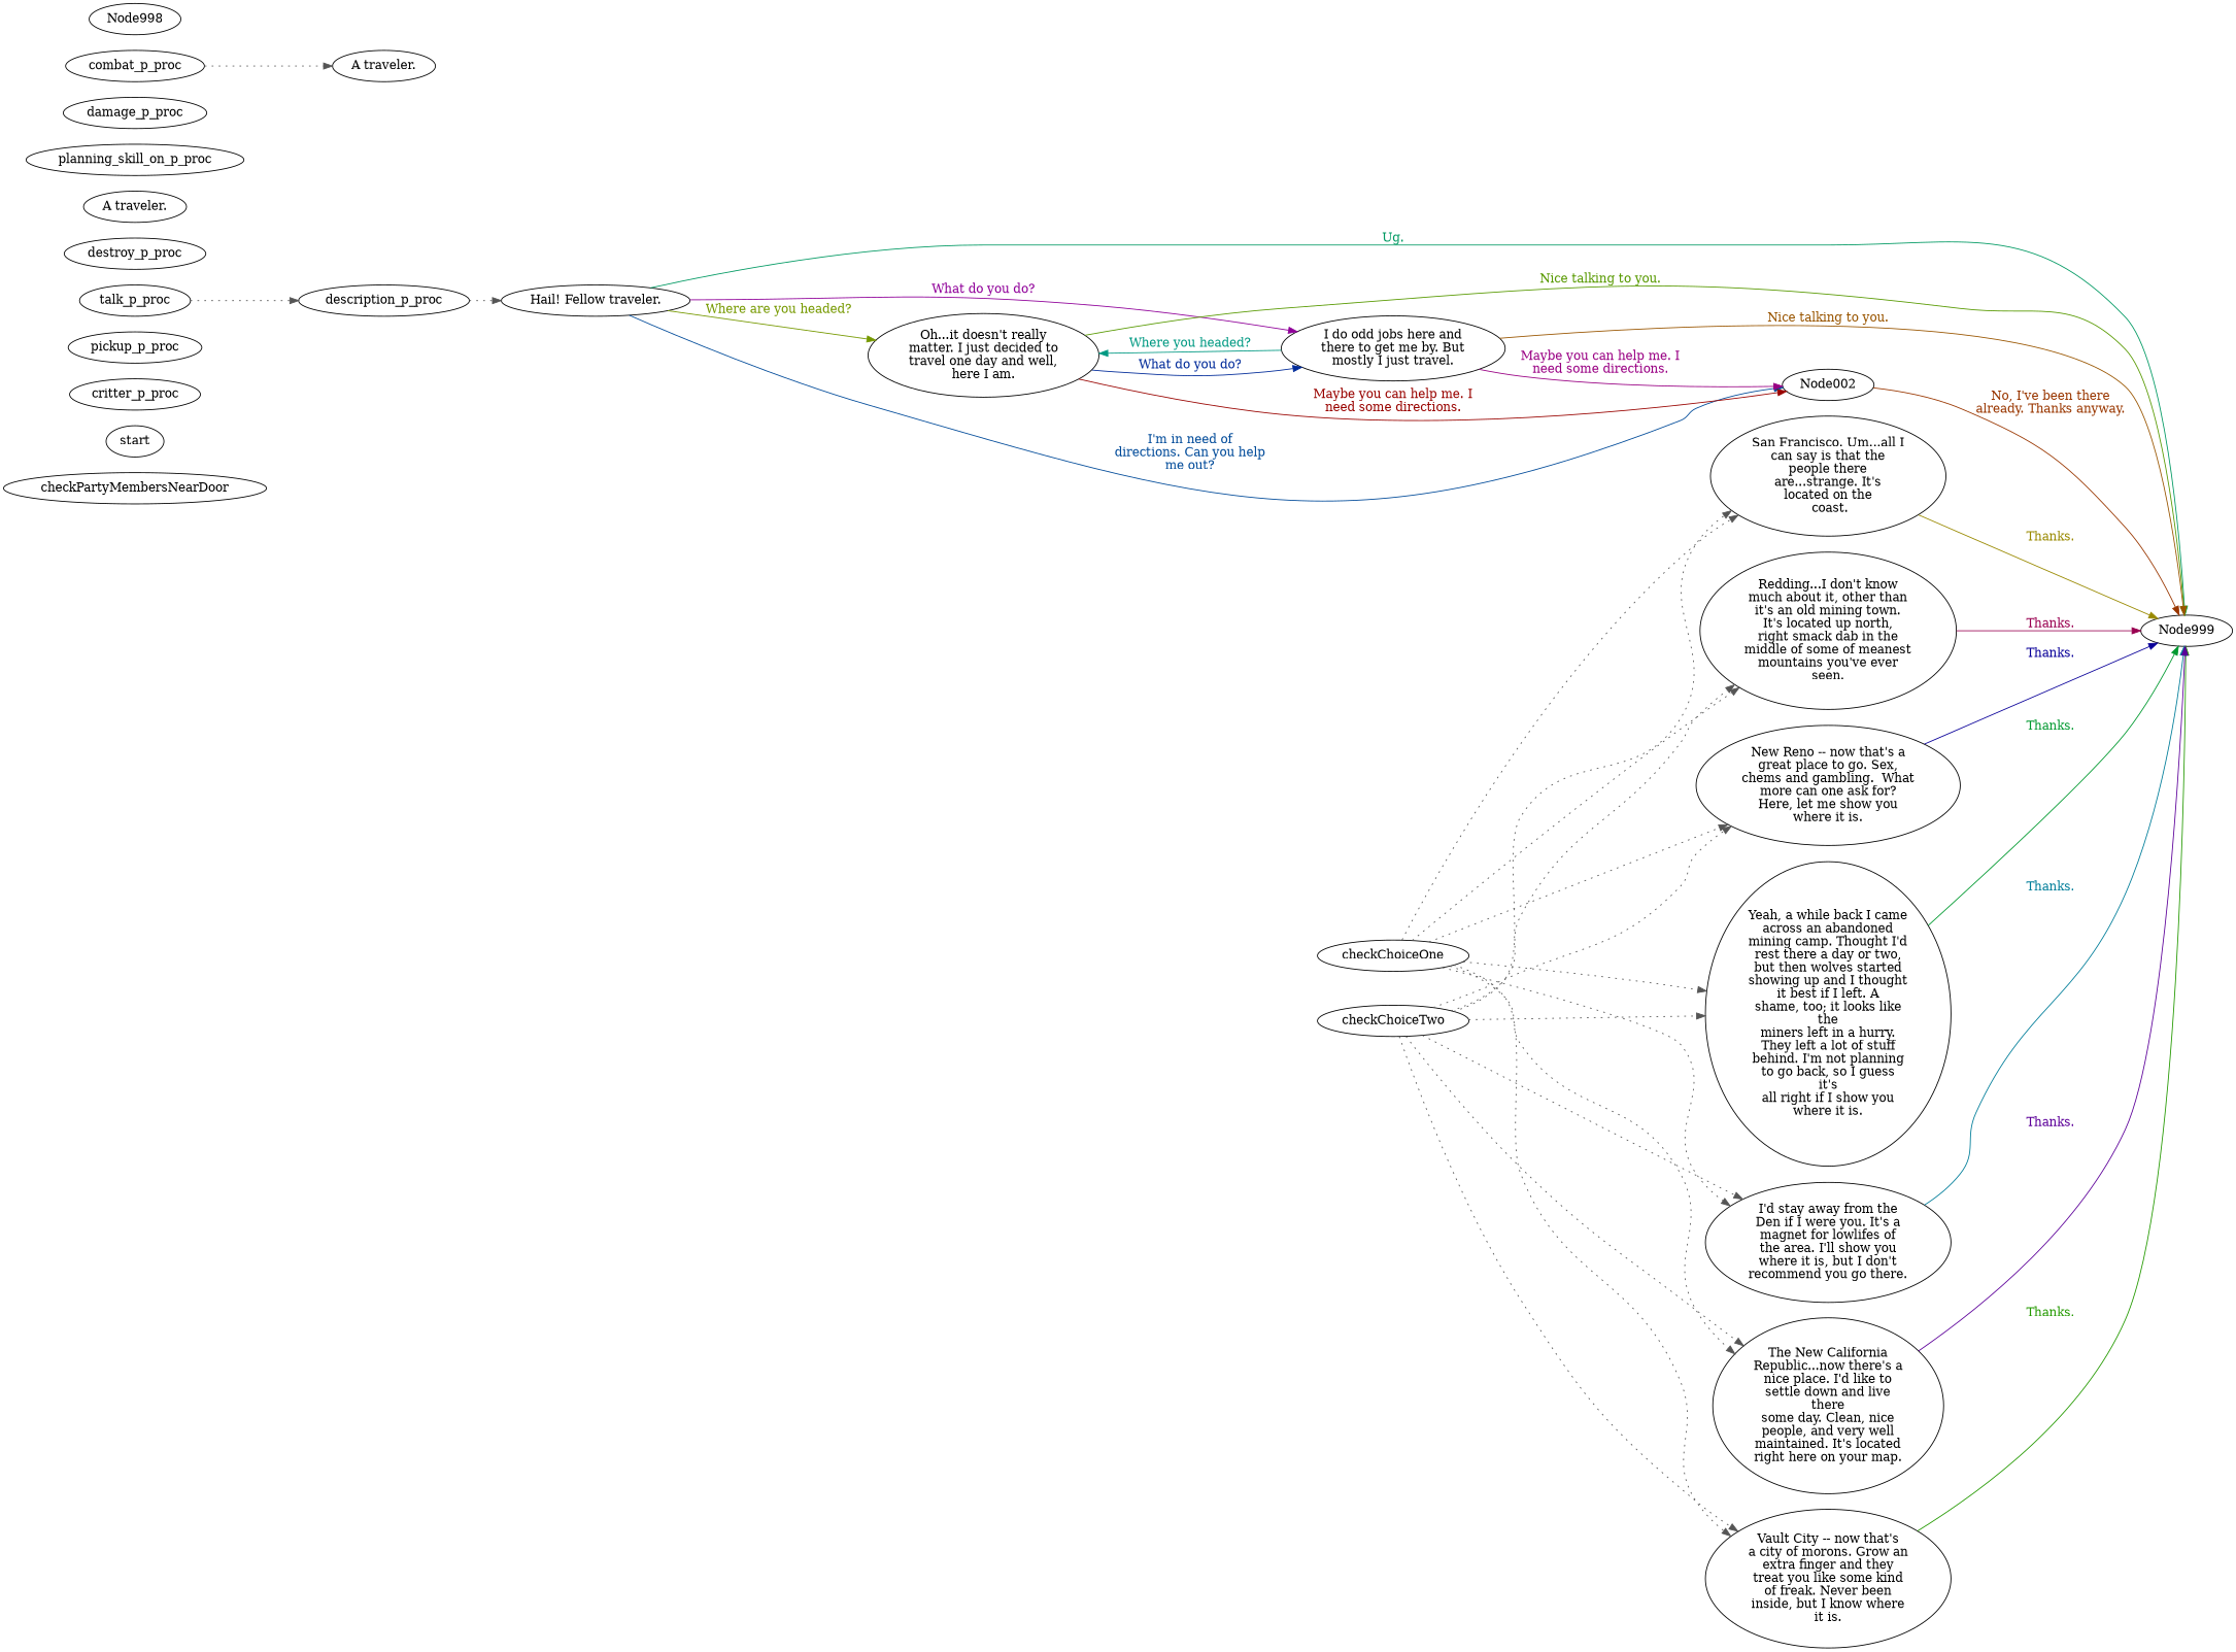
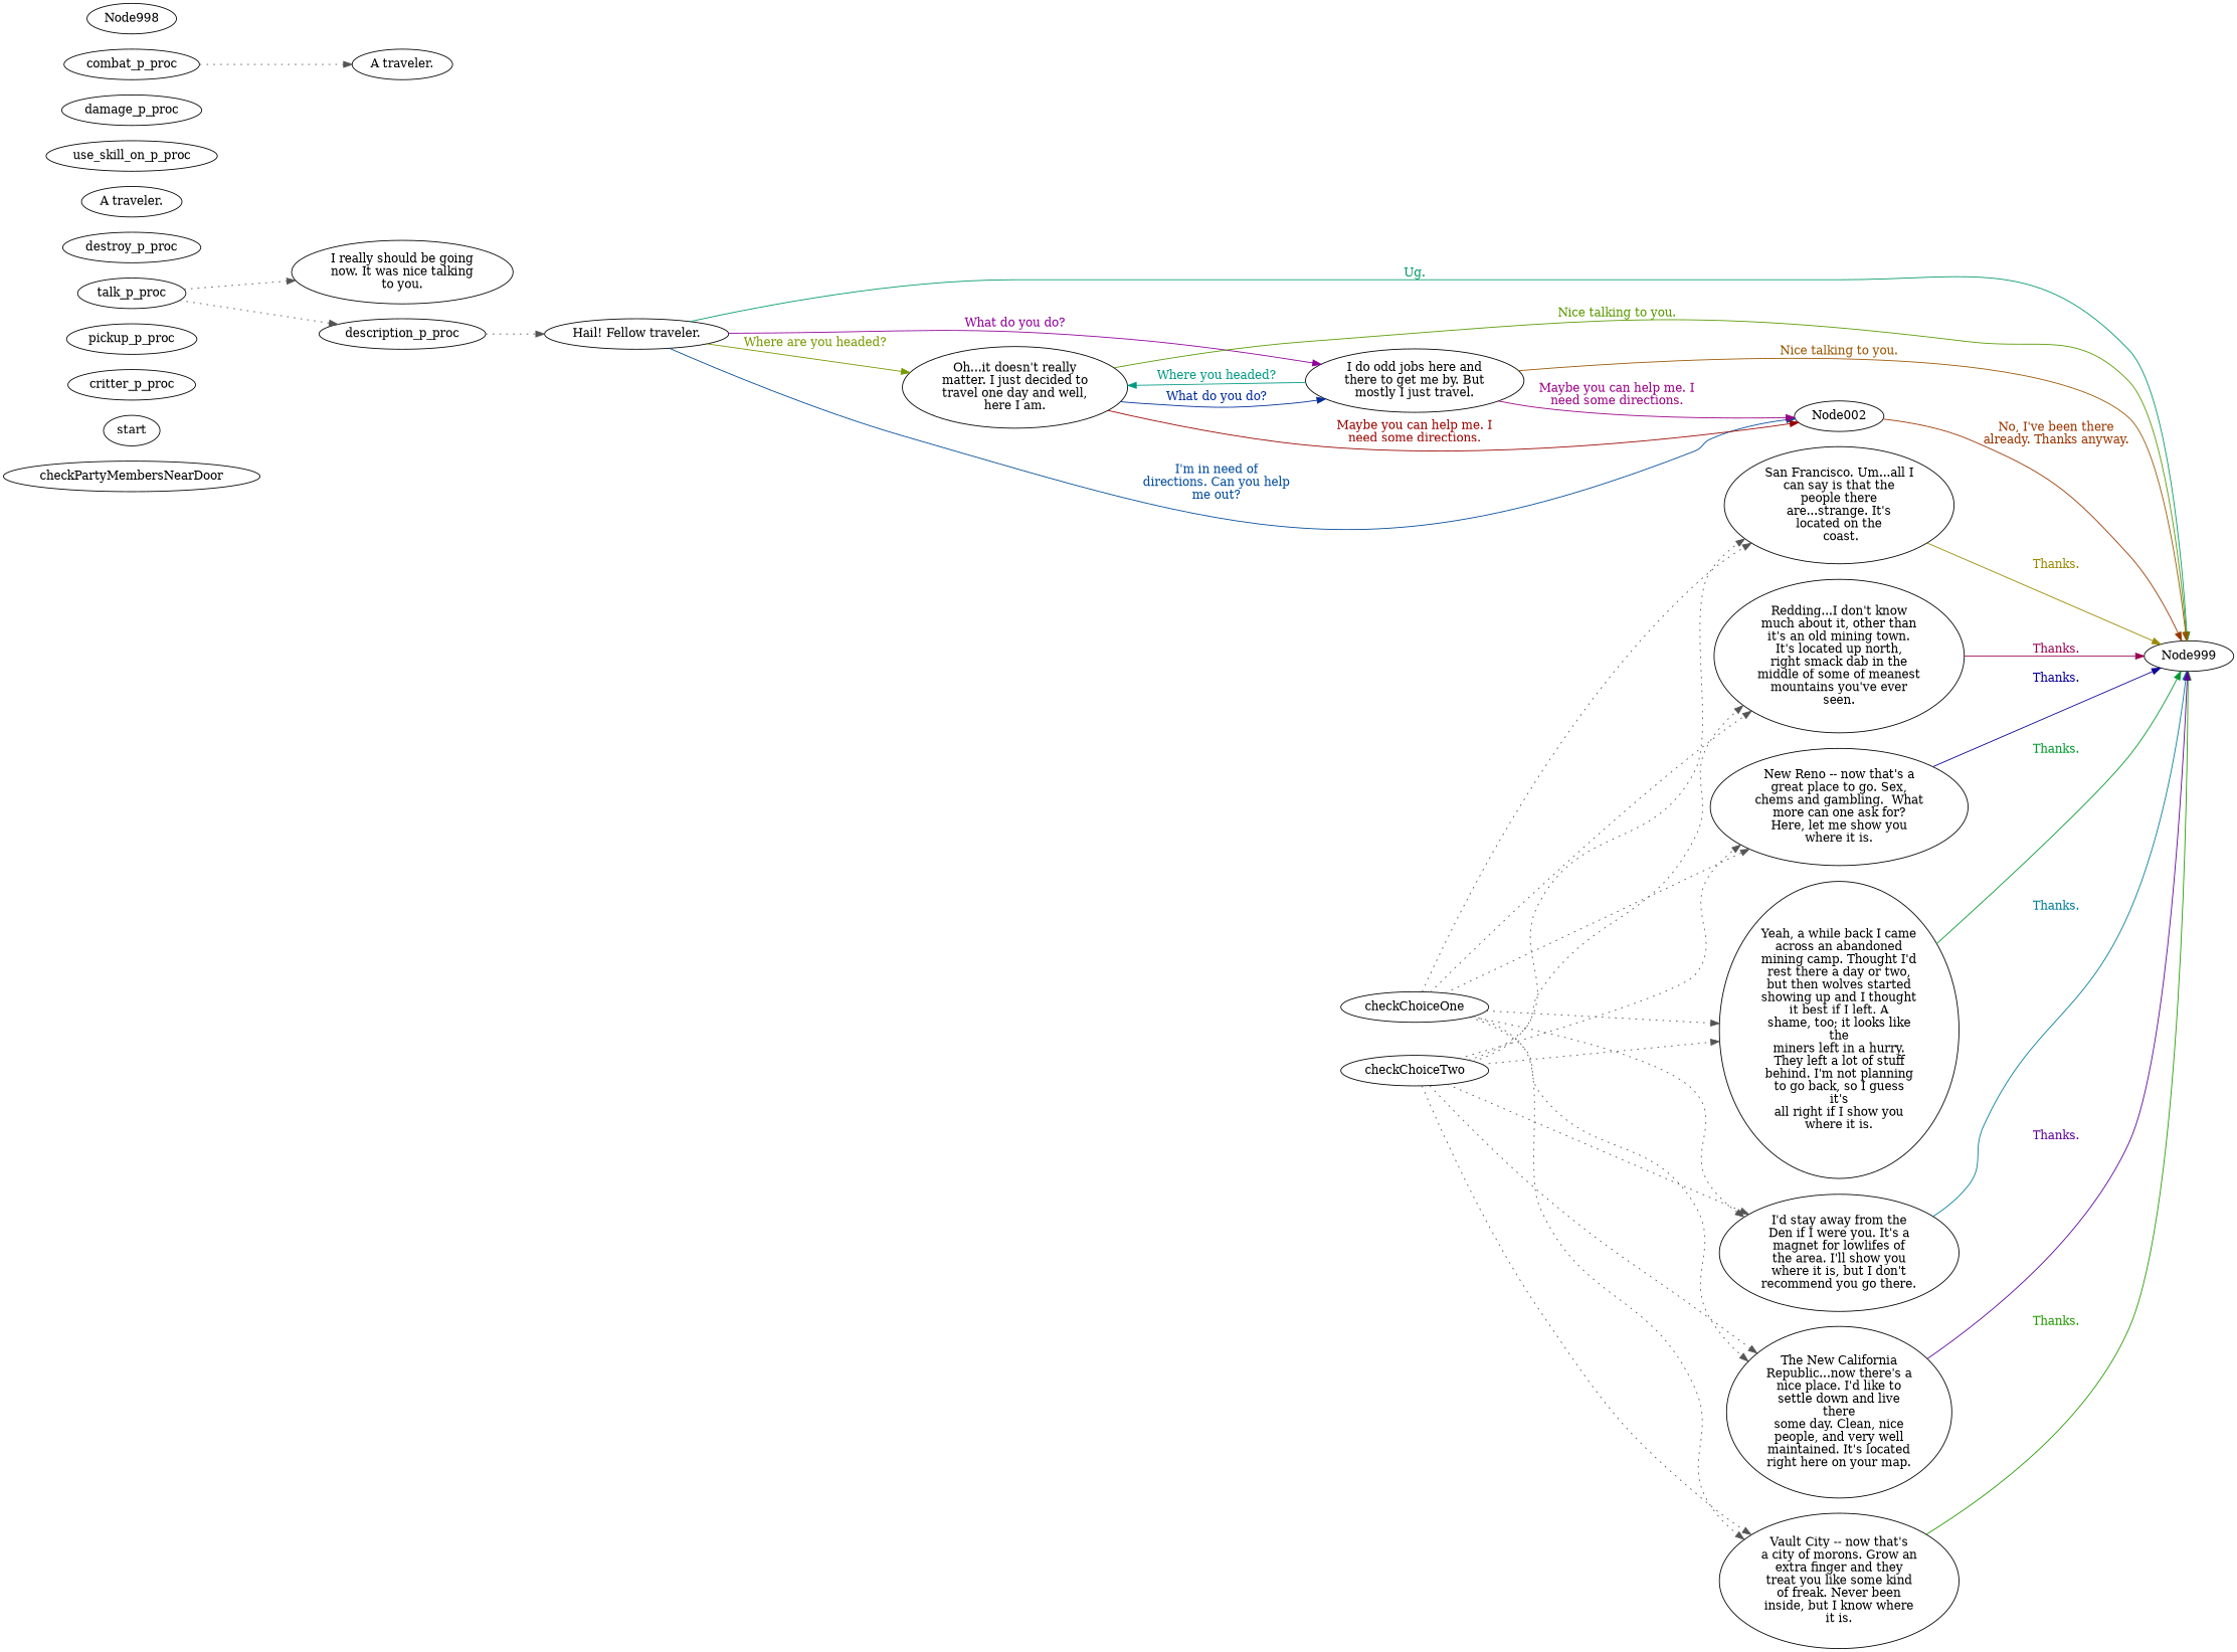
  digraph {
    rankdir=LR
    node [color="#000000" fillcolor="#FFFFFF" style=filled]
    edge [color="#555555"]
    checkPartyMembersNearDoor
    start
    critter_p_proc
    pickup_p_proc
+   n5 [label="I really should be going\nnow. It was nice talking\nto you."]
    talk_p_proc
    description_p_proc
    n8 [label="Hail! Fellow traveler."]
    Node999
    Node002
    n11 [label="Oh...it doesn't really\nmatter. I just decided to\ntravel one day and well,\nhere I am."]
    n12 [label="I do odd jobs here and\nthere to get me by. But\nmostly I just travel."]
    destroy_p_proc
    n14 [label="A traveler."]
-   use_skill_on_p_proc [label=planning_skill_on_p_proc]
+   use_skill_on_p_proc
    damage_p_proc
    n17 [label="A traveler."]
    combat_p_proc
    Node998
    n20 [label="New Reno -- now that's a\ngreat place to go. Sex,\nchems and gambling.  What\nmore can one ask for?\nHere, let me show you\nwhere it is."]
    n21 [label="Vault City -- now that's\na city of morons. Grow an\nextra finger and they\ntreat you like some kind\nof freak. Never been\ninside, but I know where\nit is."]
    n22 [label="Redding...I don't know\nmuch about it, other than\nit's an old mining town.\nIt's located up north,\nright smack dab in the\nmiddle of some of meanest\nmountains you've ever\nseen."]
    n23 [label="I'd stay away from the\nDen if I were you. It's a\nmagnet for lowlifes of\nthe area. I'll show you\nwhere it is, but I don't\nrecommend you go there."]
    n24 [label="San Francisco. Um...all I\ncan say is that the\npeople there\nare...strange. It's\nlocated on the\n coast."]
    n25 [label="The New California\nRepublic...now there's a\nnice place. I'd like to\nsettle down and live\nthere\nsome day. Clean, nice\npeople, and very well\nmaintained. It's located\nright here on your map."]
    n26 [label="Yeah, a while back I came\nacross an abandoned\nmining camp. Thought I'd\nrest there a day or two,\nbut then wolves started\nshowing up and I thought\nit best if I left. A\nshame, too; it looks like\nthe\nminers left in a hurry.\nThey left a lot of stuff\nbehind. I'm not planning\nto go back, so I guess\nit's\nall right if I show you\nwhere it is."]
    checkChoiceOne
    checkChoiceTwo
+   talk_p_proc -> n5 [style=dotted]
    talk_p_proc -> description_p_proc [style=dotted]
    description_p_proc -> n8 [style=dotted]
    n8 -> Node999 [color="#009962" fontcolor="#009962" label="Ug."]
    n8 -> Node002 [color="#004A99" fontcolor="#004A99" label="I'm in need of\ndirections. Can you help\nme out?"]
    n8 -> n11 [color="#769900" fontcolor="#769900" label="Where are you headed?"]
    n8 -> n12 [color="#8F0099" fontcolor="#8F0099" label="What do you do?"]
    Node002 -> Node999 [color="#993600" fontcolor="#993600" label="No, I've been there\nalready. Thanks anyway."]
    n11 -> Node999 [color="#579900" fontcolor="#579900" label="Nice talking to you."]
    n11 -> Node002 [color="#990300" fontcolor="#990300" label="Maybe you can help me. I\nneed some directions."]
    n11 -> n12 [color="#002A99" fontcolor="#002A99" label="What do you do?"]
    n12 -> Node999 [color="#995500" fontcolor="#995500" label="Nice talking to you."]
    n12 -> Node002 [color="#990083" fontcolor="#990083" label="Maybe you can help me. I\nneed some directions."]
    n12 -> n11 [color="#009982" fontcolor="#009982" label="Where you headed?"]
    combat_p_proc -> n17 [style=dotted]
    n20 -> Node999 [color="#090099" fontcolor="#090099" label="Thanks."]
    n21 -> Node999 [color="#239900" fontcolor="#239900" label="Thanks."]
    n22 -> Node999 [color="#990050" fontcolor="#990050" label="Thanks."]
    n23 -> Node999 [color="#007D99" fontcolor="#007D99" label="Thanks."]
    n24 -> Node999 [color="#998900" fontcolor="#998900" label="Thanks."]
    n25 -> Node999 [color="#5C0099" fontcolor="#5C0099" label="Thanks."]
    n26 -> Node999 [color="#00992F" fontcolor="#00992F" label="Thanks."]
    checkChoiceOne -> n20 [style=dotted]
    checkChoiceOne -> n21 [style=dotted]
    checkChoiceOne -> n22 [style=dotted]
    checkChoiceOne -> n23 [style=dotted]
    checkChoiceOne -> n24 [style=dotted]
    checkChoiceOne -> n25 [style=dotted]
    checkChoiceOne -> n26 [style=dotted]
    checkChoiceTwo -> n20 [style=dotted]
    checkChoiceTwo -> n21 [style=dotted]
    checkChoiceTwo -> n22 [style=dotted]
    checkChoiceTwo -> n23 [style=dotted]
    checkChoiceTwo -> n24 [style=dotted]
    checkChoiceTwo -> n25 [style=dotted]
    checkChoiceTwo -> n26 [style=dotted]
  }
